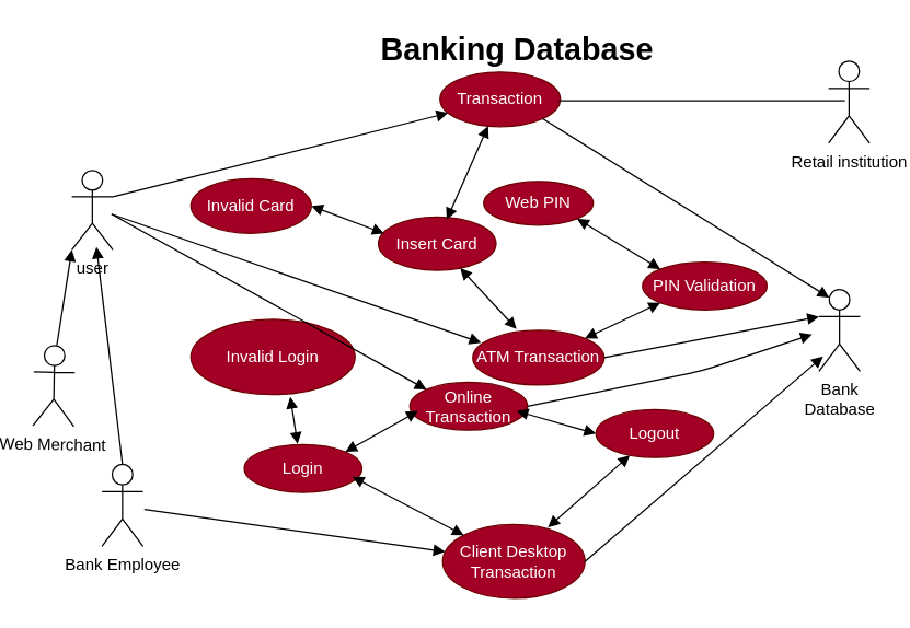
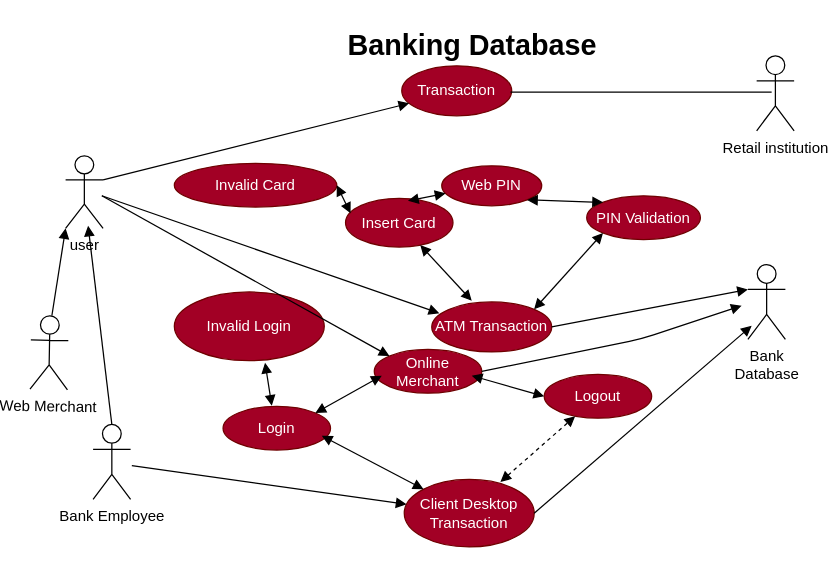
  <mxCell id="0" />
  <mxCell id="1" parent="0" />
  <mxCell id="2" value="user" style="shape=umlActor;verticalLabelPosition=bottom;labelBackgroundColor=#ffffff;verticalAlign=top;html=1;" parent="1" vertex="1"><mxGeometry x="48" y="124" width="30" height="58" as="geometry" /></mxCell>
  <mxCell id="3" value="Web&amp;nbsp;Merchant" style="shape=umlActor;verticalLabelPosition=bottom;labelBackgroundColor=#ffffff;verticalAlign=top;html=1;rotation=1;" parent="1" vertex="1"><mxGeometry x="20" y="252" width="30" height="59" as="geometry" /></mxCell>
  <mxCell id="4" value="Bank Employee" style="shape=umlActor;verticalLabelPosition=bottom;labelBackgroundColor=#ffffff;verticalAlign=top;html=1;" parent="1" vertex="1"><mxGeometry x="70" y="339" width="30" height="60" as="geometry" /></mxCell>
  <mxCell id="5" value="Retail institution" style="shape=umlActor;verticalLabelPosition=bottom;labelBackgroundColor=#ffffff;verticalAlign=top;html=1;" parent="1" vertex="1"><mxGeometry x="601" y="44" width="30" height="60" as="geometry" /></mxCell>
  <mxCell id="6" value="Bank&lt;br&gt;Database&lt;br&gt;" style="shape=umlActor;verticalLabelPosition=bottom;labelBackgroundColor=#ffffff;verticalAlign=top;html=1;" parent="1" vertex="1"><mxGeometry x="594" y="211" width="30" height="60" as="geometry" /></mxCell>
  <mxCell id="7" value="Transaction" style="ellipse;whiteSpace=wrap;html=1;fillColor=#a20025;strokeColor=#6F0000;fontColor=#ffffff;" parent="1" vertex="1"><mxGeometry x="317" y="52" width="88" height="40" as="geometry" /></mxCell>
- <mxCell id="8" value="Invalid Card" style="ellipse;whiteSpace=wrap;html=1;fillColor=#a20025;strokeColor=#6F0000;fontColor=#ffffff;" parent="1" vertex="1"><mxGeometry x="135" y="130" width="88" height="40" as="geometry" /></mxCell>
+ <mxCell id="8" value="Invalid Card" style="ellipse;whiteSpace=wrap;html=1;fillColor=#a20025;strokeColor=#6F0000;fontColor=#ffffff;" parent="1" vertex="1"><mxGeometry x="135" y="130" width="130" height="35" as="geometry" /></mxCell>
  <mxCell id="9" value="Web PIN" style="ellipse;whiteSpace=wrap;html=1;fillColor=#a20025;strokeColor=#6F0000;fontColor=#ffffff;" parent="1" vertex="1"><mxGeometry x="349" y="132" width="80" height="32" as="geometry" /></mxCell>
  <mxCell id="10" value="Insert Card" style="ellipse;whiteSpace=wrap;html=1;fillColor=#a20025;strokeColor=#6F0000;fontColor=#ffffff;" parent="1" vertex="1"><mxGeometry x="272" y="158" width="86" height="39" as="geometry" /></mxCell>
  <mxCell id="11" value="Invalid Login" style="ellipse;whiteSpace=wrap;html=1;fillColor=#a20025;strokeColor=#6F0000;fontColor=#ffffff;" parent="1" vertex="1"><mxGeometry x="135" y="233" width="120" height="55" as="geometry" /></mxCell>
  <mxCell id="12" value="Login" style="ellipse;whiteSpace=wrap;html=1;fillColor=#a20025;strokeColor=#6F0000;fontColor=#ffffff;" parent="1" vertex="1"><mxGeometry x="174" y="324.5" width="86" height="35" as="geometry" /></mxCell>
  <mxCell id="13" value="Logout" style="ellipse;whiteSpace=wrap;html=1;fillColor=#a20025;strokeColor=#6F0000;fontColor=#ffffff;" parent="1" vertex="1"><mxGeometry x="431" y="299" width="86" height="35" as="geometry" /></mxCell>
  <mxCell id="14" value="Client Desktop&lt;br&gt;Transaction&lt;br&gt;" style="ellipse;whiteSpace=wrap;html=1;fillColor=#a20025;strokeColor=#6F0000;fontColor=#ffffff;" parent="1" vertex="1"><mxGeometry x="319" y="383" width="104" height="54" as="geometry" /></mxCell>
- <mxCell id="15" value="PIN Validation" style="ellipse;whiteSpace=wrap;html=1;fillColor=#a20025;strokeColor=#6F0000;fontColor=#ffffff;" parent="1" vertex="1"><mxGeometry x="465" y="191" width="91" height="35" as="geometry" /></mxCell>
+ <mxCell id="15" value="PIN Validation" style="ellipse;whiteSpace=wrap;html=1;fillColor=#a20025;strokeColor=#6F0000;fontColor=#ffffff;" parent="1" vertex="1"><mxGeometry x="465" y="156" width="91" height="35" as="geometry" /></mxCell>
  <mxCell id="16" value="ATM Transaction" style="ellipse;whiteSpace=wrap;html=1;fillColor=#a20025;strokeColor=#6F0000;fontColor=#ffffff;" parent="1" vertex="1"><mxGeometry x="341" y="241" width="96" height="40" as="geometry" /></mxCell>
- <mxCell id="17" value="Online&lt;br&gt;Transaction&lt;br&gt;" style="ellipse;whiteSpace=wrap;html=1;fillColor=#a20025;strokeColor=#6F0000;fontColor=#ffffff;" parent="1" vertex="1"><mxGeometry x="295" y="279" width="86" height="35" as="geometry" /></mxCell>
+ <mxCell id="17" value="Online&lt;br&gt;Merchant&lt;br&gt;" style="ellipse;whiteSpace=wrap;html=1;fillColor=#a20025;strokeColor=#6F0000;fontColor=#ffffff;" parent="1" vertex="1"><mxGeometry x="295" y="279" width="86" height="35" as="geometry" /></mxCell>
  <mxCell id="18" value="" style="endArrow=none;html=1;edgeStyle=orthogonalEdgeStyle;" parent="1" edge="1"><mxGeometry relative="1" as="geometry"><mxPoint x="404" y="73" as="sourcePoint" /><mxPoint x="613" y="73" as="targetPoint" /></mxGeometry></mxCell>
  <mxCell id="19" value="" style="resizable=0;html=1;align=left;verticalAlign=bottom;labelBackgroundColor=#ffffff;fontSize=10;" parent="18" connectable="0" vertex="1"><mxGeometry x="-1" relative="1" as="geometry" /></mxCell>
  <mxCell id="20" value="" style="resizable=0;html=1;align=right;verticalAlign=bottom;labelBackgroundColor=#ffffff;fontSize=10;" parent="18" connectable="0" vertex="1"><mxGeometry x="1" relative="1" as="geometry" /></mxCell>
  <mxCell id="21" value="" style="html=1;verticalAlign=bottom;endArrow=block;exitX=0.5;exitY=0;exitDx=0;exitDy=0;exitPerimeter=0;" parent="1" source="4" edge="1"><mxGeometry width="80" relative="1" as="geometry"><mxPoint x="85" y="332" as="sourcePoint" /><mxPoint x="66" y="180" as="targetPoint" /></mxGeometry></mxCell>
  <mxCell id="22" value="" style="html=1;verticalAlign=bottom;endArrow=block;entryX=0;entryY=1;entryDx=0;entryDy=0;entryPerimeter=0;" parent="1" target="2" edge="1"><mxGeometry width="80" relative="1" as="geometry"><mxPoint x="37" y="252" as="sourcePoint" /><mxPoint x="77" y="452" as="targetPoint" /></mxGeometry></mxCell>
  <mxCell id="23" value="" style="endArrow=block;startArrow=block;endFill=1;startFill=1;html=1;entryX=0;entryY=0;entryDx=0;entryDy=0;exitX=1;exitY=1;exitDx=0;exitDy=0;" parent="1" source="9" target="15" edge="1"><mxGeometry width="160" relative="1" as="geometry"><mxPoint x="418" y="140" as="sourcePoint" /><mxPoint x="578" y="140" as="targetPoint" /></mxGeometry></mxCell>
  <mxCell id="24" value="" style="endArrow=block;startArrow=block;endFill=1;startFill=1;html=1;" parent="1" source="10" edge="1"><mxGeometry width="160" relative="1" as="geometry"><mxPoint x="317" y="218.5" as="sourcePoint" /><mxPoint x="373" y="240" as="targetPoint" /></mxGeometry></mxCell>
  <mxCell id="25" value="" style="endArrow=block;startArrow=block;endFill=1;startFill=1;html=1;" parent="1" target="14" edge="1"><mxGeometry width="160" relative="1" as="geometry"><mxPoint x="253" y="348" as="sourcePoint" /><mxPoint x="413" y="354" as="targetPoint" /></mxGeometry></mxCell>
  <mxCell id="26" value="" style="endArrow=block;startArrow=block;endFill=1;startFill=1;html=1;exitX=1;exitY=0;exitDx=0;exitDy=0;" parent="1" source="12" edge="1"><mxGeometry width="160" relative="1" as="geometry"><mxPoint x="221" y="356.5" as="sourcePoint" /><mxPoint x="301" y="300" as="targetPoint" /></mxGeometry></mxCell>
- <mxCell id="27" value="" style="endArrow=block;startArrow=block;endFill=1;startFill=1;html=1;exitX=0.74;exitY=0.037;exitDx=0;exitDy=0;exitPerimeter=0;" parent="1" source="14" target="13" edge="1"><mxGeometry width="160" relative="1" as="geometry"><mxPoint x="405" y="380" as="sourcePoint" /><mxPoint x="461" y="340" as="targetPoint" /></mxGeometry></mxCell>
+ <mxCell id="27" value="" style="endArrow=block;startArrow=block;endFill=1;startFill=1;html=1;exitX=0.74;exitY=0.037;exitDx=0;exitDy=0;exitPerimeter=0;dashed=1;" parent="1" source="14" target="13" edge="1"><mxGeometry width="160" relative="1" as="geometry"><mxPoint x="405" y="380" as="sourcePoint" /><mxPoint x="461" y="340" as="targetPoint" /></mxGeometry></mxCell>
  <mxCell id="28" value="" style="endArrow=block;startArrow=block;endFill=1;startFill=1;html=1;exitX=1;exitY=0;exitDx=0;exitDy=0;entryX=0;entryY=1;entryDx=0;entryDy=0;" parent="1" source="16" target="15" edge="1"><mxGeometry width="160" relative="1" as="geometry"><mxPoint x="423" y="241" as="sourcePoint" /><mxPoint x="477" y="212" as="targetPoint" /></mxGeometry></mxCell>
  <mxCell id="29" value="" style="endArrow=block;startArrow=block;endFill=1;startFill=1;html=1;entryX=0.047;entryY=0.308;entryDx=0;entryDy=0;entryPerimeter=0;exitX=1;exitY=0.5;exitDx=0;exitDy=0;" parent="1" source="8" target="10" edge="1"><mxGeometry width="160" relative="1" as="geometry"><mxPoint x="211" y="131.5" as="sourcePoint" /><mxPoint x="371" y="131.5" as="targetPoint" /></mxGeometry></mxCell>
- <mxCell id="30" value="" style="endArrow=block;startArrow=block;endFill=1;startFill=1;html=1;exitX=0.581;exitY=0.051;exitDx=0;exitDy=0;exitPerimeter=0;" parent="1" source="10" target="7" edge="1"><mxGeometry width="160" relative="1" as="geometry"><mxPoint x="295" y="131.5" as="sourcePoint" /><mxPoint x="455" y="131.5" as="targetPoint" /></mxGeometry></mxCell>
+ <mxCell id="30" value="" style="endArrow=block;startArrow=block;endFill=1;startFill=1;html=1;exitX=0.581;exitY=0.051;exitDx=0;exitDy=0;exitPerimeter=0;" parent="1" source="10" target="9" edge="1"><mxGeometry width="160" relative="1" as="geometry"><mxPoint x="295" y="131.5" as="sourcePoint" /><mxPoint x="455" y="131.5" as="targetPoint" /></mxGeometry></mxCell>
  <mxCell id="31" value="" style="endArrow=block;startArrow=block;endFill=1;startFill=1;html=1;entryX=0;entryY=0.5;entryDx=0;entryDy=0;" parent="1" target="13" edge="1"><mxGeometry width="160" relative="1" as="geometry"><mxPoint x="373" y="300" as="sourcePoint" /><mxPoint x="533" y="298.5" as="targetPoint" /></mxGeometry></mxCell>
  <mxCell id="32" value="" style="endArrow=block;startArrow=block;endFill=1;startFill=1;html=1;exitX=0.605;exitY=1.029;exitDx=0;exitDy=0;exitPerimeter=0;" parent="1" source="11" edge="1"><mxGeometry width="160" relative="1" as="geometry"><mxPoint x="112" y="292" as="sourcePoint" /><mxPoint x="213" y="324" as="targetPoint" /></mxGeometry></mxCell>
  <mxCell id="33" value="" style="endArrow=block;endFill=1;endSize=6;html=1;entryX=0.068;entryY=0.75;entryDx=0;entryDy=0;exitX=1;exitY=0.333;exitDx=0;exitDy=0;exitPerimeter=0;entryPerimeter=0;" parent="1" source="2" target="7" edge="1"><mxGeometry width="100" relative="1" as="geometry"><mxPoint x="125" y="116" as="sourcePoint" /><mxPoint x="237" y="44" as="targetPoint" /></mxGeometry></mxCell>
  <mxCell id="34" value="" style="endArrow=block;endFill=1;endSize=6;html=1;entryX=0.063;entryY=0.225;entryDx=0;entryDy=0;entryPerimeter=0;" parent="1" target="16" edge="1"><mxGeometry width="100" relative="1" as="geometry"><mxPoint x="77" y="156" as="sourcePoint" /><mxPoint x="227" y="218" as="targetPoint" /></mxGeometry></mxCell>
  <mxCell id="35" value="" style="endArrow=block;endFill=1;endSize=6;html=1;entryX=0;entryY=0;entryDx=0;entryDy=0;" parent="1" target="17" edge="1"><mxGeometry width="100" relative="1" as="geometry"><mxPoint x="77" y="156" as="sourcePoint" /><mxPoint x="301" y="276" as="targetPoint" /></mxGeometry></mxCell>
  <mxCell id="36" value="" style="endArrow=block;endFill=1;endSize=6;html=1;" parent="1" target="14" edge="1"><mxGeometry width="100" relative="1" as="geometry"><mxPoint x="101" y="372" as="sourcePoint" /><mxPoint x="249" y="382.5" as="targetPoint" /></mxGeometry></mxCell>
- <mxCell id="37" value="" style="endArrow=block;endFill=1;endSize=6;html=1;entryX=0.25;entryY=0.1;entryDx=0;entryDy=0;entryPerimeter=0;exitX=1;exitY=1;exitDx=0;exitDy=0;" parent="1" source="7" target="6" edge="1"><mxGeometry width="100" relative="1" as="geometry"><mxPoint x="445" y="115" as="sourcePoint" /><mxPoint x="549" y="133" as="targetPoint" /></mxGeometry></mxCell>
  <mxCell id="38" value="" style="endArrow=block;endFill=1;endSize=6;html=1;entryX=0;entryY=0.333;entryDx=0;entryDy=0;entryPerimeter=0;exitX=1;exitY=0.5;exitDx=0;exitDy=0;" parent="1" source="16" target="6" edge="1"><mxGeometry width="100" relative="1" as="geometry"><mxPoint x="494" y="250" as="sourcePoint" /><mxPoint x="594" y="250" as="targetPoint" /></mxGeometry></mxCell>
  <mxCell id="39" value="" style="endArrow=block;endFill=1;endSize=6;html=1;exitX=1;exitY=0.5;exitDx=0;exitDy=0;" parent="1" source="17" edge="1"><mxGeometry width="100" relative="1" as="geometry"><mxPoint x="445" y="270.5" as="sourcePoint" /><mxPoint x="589" y="244" as="targetPoint" /><Array as="points"><mxPoint x="509" y="270.5" /></Array></mxGeometry></mxCell>
  <mxCell id="40" value="" style="endArrow=block;endFill=1;endSize=6;html=1;exitX=1;exitY=0.5;exitDx=0;exitDy=0;" parent="1" source="14" edge="1"><mxGeometry width="100" relative="1" as="geometry"><mxPoint x="533" y="415" as="sourcePoint" /><mxPoint x="597" y="260" as="targetPoint" /></mxGeometry></mxCell>
  <mxCell id="41" value="&lt;b style=&quot;line-height: 150%&quot;&gt;&lt;font style=&quot;font-size: 23px&quot;&gt;Banking Database&lt;/font&gt;&lt;/b&gt;" style="text;html=1;" parent="1" vertex="1"><mxGeometry x="272" y="20" width="236" height="32" as="geometry" /></mxCell>
